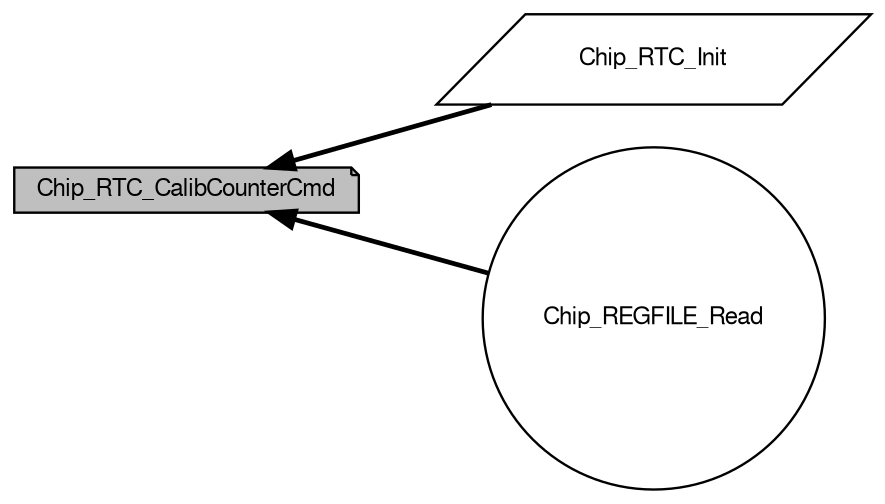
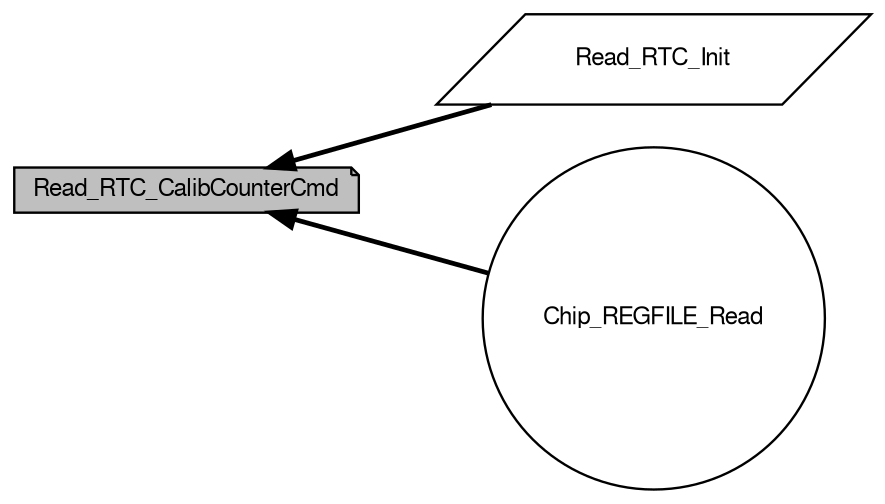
  digraph {
    rankdir=LR
    node [color=black fillcolor=white fontname=FreeSans fontsize=10 style=filled]
    edge [color=black dir=back fontname=FreeSans fontsize=10 labelfontname=FreeSans labelfontsize=10 style=bold]
-   n1 [fillcolor=grey75 fontcolor=black height=0.2 label=Chip_RTC_CalibCounterCmd shape=note width=0.4]
-   n2 [height=0.2 label=Chip_RTC_Init shape=parallelogram width=0.4]
+   n1 [fillcolor=grey75 fontcolor=black height=0.2 label=Read_RTC_CalibCounterCmd shape=note width=0.4]
+   n2 [height=0.2 label=Read_RTC_Init shape=parallelogram width=0.4]
    n3 [height=0.2 label=Chip_REGFILE_Read shape=circle width=0.4]
    n1 -> n2
    n1 -> n3
  }
